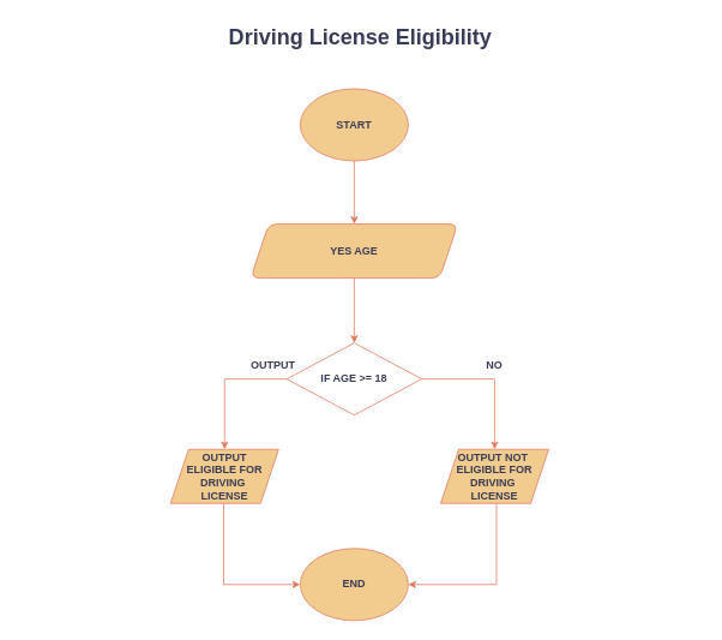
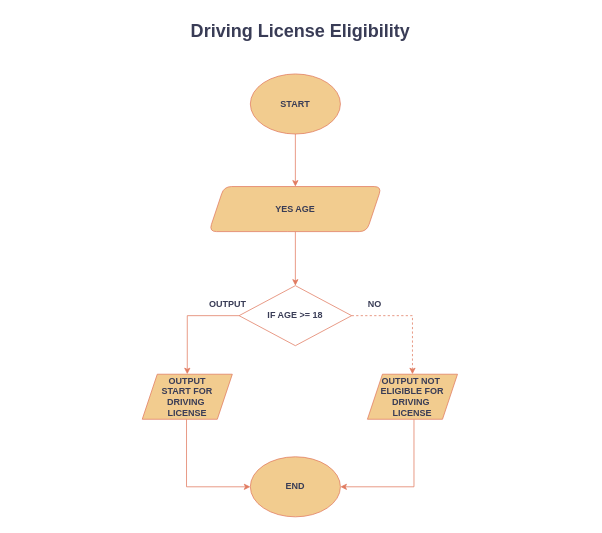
  <mxCell id="0" />
  <mxCell id="1" parent="0" />
  <mxCell id="2" value="" style="edgeStyle=orthogonalEdgeStyle;rounded=1;orthogonalLoop=1;jettySize=auto;html=1;labelBackgroundColor=none;strokeColor=#E07A5F;fontColor=default;align=center;fontStyle=1" edge="1" parent="1" source="3" target="5"><mxGeometry relative="1" as="geometry" /></mxCell>
  <mxCell id="3" value="START" style="ellipse;whiteSpace=wrap;html=1;rounded=1;labelBackgroundColor=none;fillColor=#F2CC8F;strokeColor=#E07A5F;fontColor=#393C56;align=center;fontStyle=1" vertex="1" parent="1"><mxGeometry x="333" y="98" width="120" height="80" as="geometry" /></mxCell>
  <mxCell id="4" value="" style="edgeStyle=orthogonalEdgeStyle;rounded=0;orthogonalLoop=1;jettySize=auto;html=1;labelBackgroundColor=none;strokeColor=#E07A5F;fontColor=default;fontStyle=1" edge="1" parent="1" source="5" target="10"><mxGeometry relative="1" as="geometry" /></mxCell>
  <mxCell id="5" value="YES AGE" style="shape=parallelogram;perimeter=parallelogramPerimeter;whiteSpace=wrap;html=1;fixedSize=1;rounded=1;labelBackgroundColor=none;fillColor=#F2CC8F;strokeColor=#E07A5F;fontColor=#393C56;align=center;fontStyle=1" vertex="1" parent="1"><mxGeometry x="278" y="248" width="230" height="60" as="geometry" /></mxCell>
  <mxCell id="6" value="END" style="ellipse;whiteSpace=wrap;html=1;rounded=1;labelBackgroundColor=none;fillColor=#F2CC8F;strokeColor=#E07A5F;fontColor=#393C56;align=center;fontStyle=1" vertex="1" parent="1"><mxGeometry x="333" y="608" width="120" height="80" as="geometry" /></mxCell>
  <mxCell id="7" value="&lt;h1 style=&quot;margin-top: 0px;&quot;&gt;Driving License Eligibility&lt;br&gt;&lt;/h1&gt;" style="text;html=1;whiteSpace=wrap;overflow=hidden;rounded=1;labelBackgroundColor=none;fontColor=#393C56;align=center;" vertex="1" parent="1"><mxGeometry x="20" y="20" width="760" height="50" as="geometry" /></mxCell>
  <mxCell id="8" value="" style="edgeStyle=orthogonalEdgeStyle;rounded=0;orthogonalLoop=1;jettySize=auto;html=1;strokeColor=#E07A5F;fontColor=default;fillColor=#F2CC8F;align=center;labelBackgroundColor=none;fontStyle=1" edge="1" parent="1" source="10" target="12"><mxGeometry relative="1" as="geometry" /></mxCell>
- <mxCell id="9" value="" style="edgeStyle=orthogonalEdgeStyle;rounded=0;orthogonalLoop=1;jettySize=auto;html=1;strokeColor=#E07A5F;fontColor=default;fillColor=#F2CC8F;align=center;labelBackgroundColor=none;fontStyle=1" edge="1" parent="1" source="10" target="14"><mxGeometry relative="1" as="geometry" /></mxCell>
+ <mxCell id="9" value="" style="edgeStyle=orthogonalEdgeStyle;rounded=0;orthogonalLoop=1;jettySize=auto;html=1;strokeColor=#E07A5F;fontColor=default;fillColor=#F2CC8F;align=center;labelBackgroundColor=none;fontStyle=1;dashed=1;" edge="1" parent="1" source="10" target="14"><mxGeometry relative="1" as="geometry" /></mxCell>
  <mxCell id="10" value="IF AGE &amp;gt;= 18" style="rhombus;whiteSpace=wrap;html=1;fillColor=#ffffff;strokeColor=#E07A5F;labelBackgroundColor=none;fontColor=#393C56;align=center;fontStyle=1;" vertex="1" parent="1"><mxGeometry x="318" y="380" width="150" height="80" as="geometry" /></mxCell>
  <mxCell id="11" style="edgeStyle=orthogonalEdgeStyle;rounded=0;orthogonalLoop=1;jettySize=auto;html=1;strokeColor=#E07A5F;fontColor=default;fillColor=#F2CC8F;align=center;labelBackgroundColor=none;fontStyle=1" edge="1" parent="1" target="6"><mxGeometry relative="1" as="geometry"><mxPoint x="248" y="558" as="sourcePoint" /><mxPoint x="342" y="648" as="targetPoint" /><Array as="points"><mxPoint x="248" y="648" /></Array></mxGeometry></mxCell>
- <mxCell id="12" value="&lt;div&gt;OUTPUT&lt;/div&gt;ELIGIBLE FOR&lt;div&gt;DRIVING&amp;nbsp;&lt;/div&gt;&lt;div&gt;LICENSE&lt;/div&gt;" style="shape=parallelogram;perimeter=parallelogramPerimeter;whiteSpace=wrap;html=1;fixedSize=1;fillColor=#F2CC8F;strokeColor=#E07A5F;fontColor=#393C56;labelBackgroundColor=none;align=center;fontStyle=1" vertex="1" parent="1"><mxGeometry x="189" y="498" width="120" height="60" as="geometry" /></mxCell>
+ <mxCell id="12" value="&lt;div&gt;OUTPUT&lt;/div&gt;START FOR&lt;div&gt;DRIVING&amp;nbsp;&lt;/div&gt;&lt;div&gt;LICENSE&lt;/div&gt;" style="shape=parallelogram;perimeter=parallelogramPerimeter;whiteSpace=wrap;html=1;fixedSize=1;fillColor=#F2CC8F;strokeColor=#E07A5F;fontColor=#393C56;labelBackgroundColor=none;align=center;fontStyle=1" vertex="1" parent="1"><mxGeometry x="189" y="498" width="120" height="60" as="geometry" /></mxCell>
  <mxCell id="13" style="edgeStyle=orthogonalEdgeStyle;rounded=0;orthogonalLoop=1;jettySize=auto;html=1;strokeColor=#E07A5F;fontColor=default;fillColor=#F2CC8F;align=center;labelBackgroundColor=none;fontStyle=1" edge="1" parent="1" target="6"><mxGeometry relative="1" as="geometry"><mxPoint x="551" y="558" as="sourcePoint" /><mxPoint x="465" y="648" as="targetPoint" /><Array as="points"><mxPoint x="551" y="648" /></Array></mxGeometry></mxCell>
  <mxCell id="14" value="OUTPUT&amp;nbsp;&lt;span style=&quot;background-color: initial;&quot;&gt;NOT&amp;nbsp;&lt;/span&gt;&lt;div&gt;&lt;div&gt;ELIGIBLE FOR&lt;div&gt;DRIVING&amp;nbsp;&lt;/div&gt;&lt;div&gt;LICENSE&lt;/div&gt;&lt;/div&gt;&lt;/div&gt;" style="shape=parallelogram;perimeter=parallelogramPerimeter;whiteSpace=wrap;html=1;fixedSize=1;fillColor=#F2CC8F;strokeColor=#E07A5F;fontColor=#393C56;labelBackgroundColor=none;align=center;fontStyle=1" vertex="1" parent="1"><mxGeometry x="489" y="498" width="120" height="60" as="geometry" /></mxCell>
  <mxCell id="15" value="OUTPUT" style="text;html=1;align=center;verticalAlign=middle;whiteSpace=wrap;rounded=0;fontColor=#393C56;labelBackgroundColor=none;fontStyle=1" vertex="1" parent="1"><mxGeometry x="273" y="390" width="60" height="30" as="geometry" /></mxCell>
- <mxCell id="16" value="NO" style="text;html=1;align=center;verticalAlign=middle;whiteSpace=wrap;rounded=0;fontColor=#393C56;labelBackgroundColor=none;fontStyle=1" vertex="1" parent="1"><mxGeometry x="519" y="390" width="60" height="30" as="geometry" /></mxCell>
+ <mxCell id="16" value="NO" style="text;html=1;align=center;verticalAlign=middle;whiteSpace=wrap;rounded=0;fontColor=#393C56;labelBackgroundColor=none;fontStyle=1" vertex="1" parent="1"><mxGeometry x="469" y="390" width="60" height="30" as="geometry" /></mxCell>
